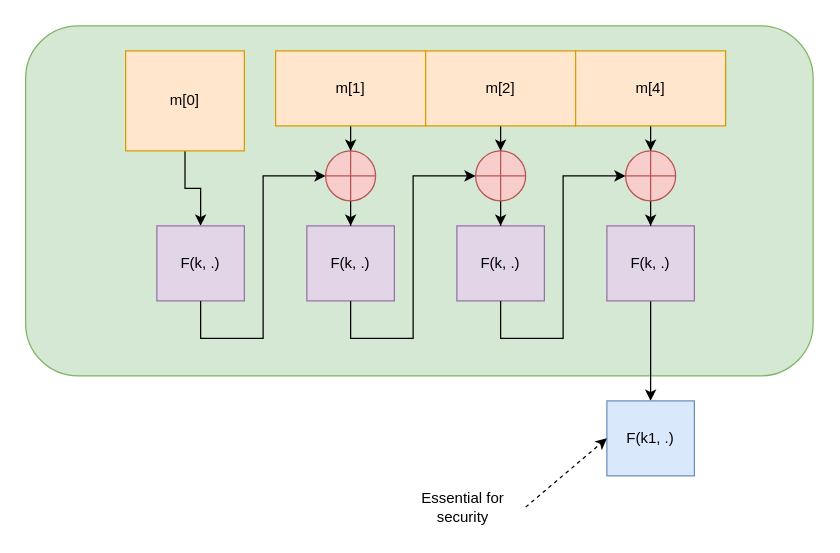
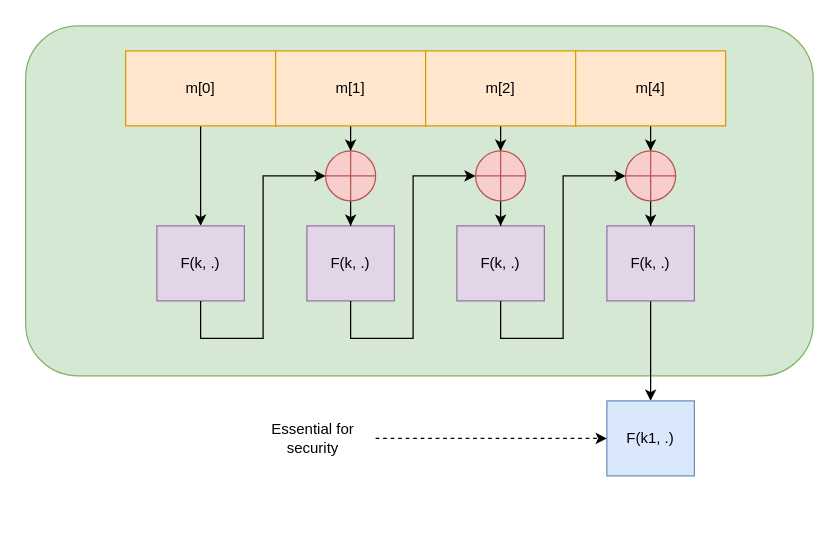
  <mxCell id="0" />
  <mxCell id="1" parent="0" />
  <mxCell id="2" value="" style="rounded=1;whiteSpace=wrap;html=1;fillColor=#d5e8d4;strokeColor=#82b366;" vertex="1" parent="1"><mxGeometry x="20" y="20" width="630" height="280" as="geometry" /></mxCell>
  <mxCell id="3" value="" style="edgeStyle=orthogonalEdgeStyle;rounded=0;orthogonalLoop=1;jettySize=auto;html=1;" edge="1" parent="1" source="4" target="11"><mxGeometry relative="1" as="geometry" /></mxCell>
- <mxCell id="4" value="m[0]" style="rounded=0;whiteSpace=wrap;html=1;fillColor=#ffe6cc;strokeColor=#d79b00;" vertex="1" parent="1"><mxGeometry x="100" y="40" width="95" height="80" as="geometry" /></mxCell>
+ <mxCell id="4" value="m[0]" style="rounded=0;whiteSpace=wrap;html=1;fillColor=#ffe6cc;strokeColor=#d79b00;" vertex="1" parent="1"><mxGeometry x="100" y="40" width="120" height="60" as="geometry" /></mxCell>
  <mxCell id="5" value="" style="edgeStyle=orthogonalEdgeStyle;rounded=0;orthogonalLoop=1;jettySize=auto;html=1;" edge="1" parent="1" source="6" target="17"><mxGeometry relative="1" as="geometry" /></mxCell>
  <mxCell id="6" value="m[1]" style="rounded=0;whiteSpace=wrap;html=1;fillColor=#ffe6cc;strokeColor=#d79b00;" vertex="1" parent="1"><mxGeometry x="220" y="40" width="120" height="60" as="geometry" /></mxCell>
  <mxCell id="7" value="" style="edgeStyle=orthogonalEdgeStyle;rounded=0;orthogonalLoop=1;jettySize=auto;html=1;" edge="1" parent="1" source="8" target="19"><mxGeometry relative="1" as="geometry" /></mxCell>
  <mxCell id="8" value="m[2]" style="rounded=0;whiteSpace=wrap;html=1;fillColor=#ffe6cc;strokeColor=#d79b00;" vertex="1" parent="1"><mxGeometry x="340" y="40" width="120" height="60" as="geometry" /></mxCell>
  <mxCell id="9" value="" style="edgeStyle=orthogonalEdgeStyle;rounded=0;orthogonalLoop=1;jettySize=auto;html=1;" edge="1" parent="1" source="10" target="21"><mxGeometry relative="1" as="geometry" /></mxCell>
  <mxCell id="10" value="m[4]" style="rounded=0;whiteSpace=wrap;html=1;fillColor=#ffe6cc;strokeColor=#d79b00;" vertex="1" parent="1"><mxGeometry x="460" y="40" width="120" height="60" as="geometry" /></mxCell>
  <mxCell id="11" value="F(k, .)" style="rounded=0;whiteSpace=wrap;html=1;fillColor=#e1d5e7;strokeColor=#9673a6;" vertex="1" parent="1"><mxGeometry x="125" y="180" width="70" height="60" as="geometry" /></mxCell>
  <mxCell id="12" value="F(k, .)" style="rounded=0;whiteSpace=wrap;html=1;fillColor=#e1d5e7;strokeColor=#9673a6;" vertex="1" parent="1"><mxGeometry x="245" y="180" width="70" height="60" as="geometry" /></mxCell>
  <mxCell id="13" value="F(k, .)" style="rounded=0;whiteSpace=wrap;html=1;fillColor=#e1d5e7;strokeColor=#9673a6;" vertex="1" parent="1"><mxGeometry x="365" y="180" width="70" height="60" as="geometry" /></mxCell>
  <mxCell id="14" value="" style="edgeStyle=orthogonalEdgeStyle;rounded=0;orthogonalLoop=1;jettySize=auto;html=1;" edge="1" parent="1" source="15" target="25"><mxGeometry relative="1" as="geometry" /></mxCell>
  <mxCell id="15" value="F(k, .)" style="rounded=0;whiteSpace=wrap;html=1;fillColor=#e1d5e7;strokeColor=#9673a6;" vertex="1" parent="1"><mxGeometry x="485" y="180" width="70" height="60" as="geometry" /></mxCell>
  <mxCell id="16" value="" style="edgeStyle=orthogonalEdgeStyle;rounded=0;orthogonalLoop=1;jettySize=auto;html=1;" edge="1" parent="1" source="17" target="12"><mxGeometry relative="1" as="geometry" /></mxCell>
  <mxCell id="17" value="" style="shape=orEllipse;perimeter=ellipsePerimeter;whiteSpace=wrap;html=1;backgroundOutline=1;fillColor=#f8cecc;strokeColor=#b85450;" vertex="1" parent="1"><mxGeometry x="260" y="120" width="40" height="40" as="geometry" /></mxCell>
  <mxCell id="18" value="" style="edgeStyle=orthogonalEdgeStyle;rounded=0;orthogonalLoop=1;jettySize=auto;html=1;" edge="1" parent="1" source="19" target="13"><mxGeometry relative="1" as="geometry" /></mxCell>
  <mxCell id="19" value="" style="shape=orEllipse;perimeter=ellipsePerimeter;whiteSpace=wrap;html=1;backgroundOutline=1;fillColor=#f8cecc;strokeColor=#b85450;" vertex="1" parent="1"><mxGeometry x="380" y="120" width="40" height="40" as="geometry" /></mxCell>
  <mxCell id="20" value="" style="edgeStyle=orthogonalEdgeStyle;rounded=0;orthogonalLoop=1;jettySize=auto;html=1;" edge="1" parent="1" source="21" target="15"><mxGeometry relative="1" as="geometry" /></mxCell>
  <mxCell id="21" value="" style="shape=orEllipse;perimeter=ellipsePerimeter;whiteSpace=wrap;html=1;backgroundOutline=1;fillColor=#f8cecc;strokeColor=#b85450;" vertex="1" parent="1"><mxGeometry x="500" y="120" width="40" height="40" as="geometry" /></mxCell>
  <mxCell id="22" value="" style="endArrow=classic;html=1;rounded=0;exitX=0.5;exitY=1;exitDx=0;exitDy=0;entryX=0;entryY=0.5;entryDx=0;entryDy=0;" edge="1" parent="1" source="11" target="17"><mxGeometry width="50" height="50" relative="1" as="geometry"><mxPoint x="300" y="210" as="sourcePoint" /><mxPoint x="350" y="160" as="targetPoint" /><Array as="points"><mxPoint x="160" y="270" /><mxPoint x="210" y="270" /><mxPoint x="210" y="140" /></Array></mxGeometry></mxCell>
  <mxCell id="23" value="" style="endArrow=classic;html=1;rounded=0;exitX=0.5;exitY=1;exitDx=0;exitDy=0;entryX=0;entryY=0.5;entryDx=0;entryDy=0;" edge="1" parent="1" source="12" target="19"><mxGeometry width="50" height="50" relative="1" as="geometry"><mxPoint x="300" y="210" as="sourcePoint" /><mxPoint x="350" y="160" as="targetPoint" /><Array as="points"><mxPoint x="280" y="270" /><mxPoint x="330" y="270" /><mxPoint x="330" y="140" /></Array></mxGeometry></mxCell>
  <mxCell id="24" value="" style="endArrow=classic;html=1;rounded=0;entryX=0;entryY=0.5;entryDx=0;entryDy=0;exitX=0.5;exitY=1;exitDx=0;exitDy=0;" edge="1" parent="1" source="13" target="21"><mxGeometry width="50" height="50" relative="1" as="geometry"><mxPoint x="300" y="210" as="sourcePoint" /><mxPoint x="350" y="160" as="targetPoint" /><Array as="points"><mxPoint x="400" y="270" /><mxPoint x="450" y="270" /><mxPoint x="450" y="140" /></Array></mxGeometry></mxCell>
  <mxCell id="25" value="F(k1, .)" style="rounded=0;whiteSpace=wrap;html=1;fillColor=#dae8fc;strokeColor=#6c8ebf;" vertex="1" parent="1"><mxGeometry x="485" y="320" width="70" height="60" as="geometry" /></mxCell>
- <mxCell id="26" value="Essential for security" style="text;html=1;align=center;verticalAlign=middle;whiteSpace=wrap;rounded=0;" vertex="1" parent="1"><mxGeometry x="320" y="390" width="100" height="30" as="geometry" /></mxCell>
+ <mxCell id="26" value="Essential for security" style="text;html=1;align=center;verticalAlign=middle;whiteSpace=wrap;rounded=0;" vertex="1" parent="1"><mxGeometry x="200" y="335" width="100" height="30" as="geometry" /></mxCell>
  <mxCell id="27" value="" style="endArrow=classic;html=1;rounded=0;entryX=0;entryY=0.5;entryDx=0;entryDy=0;exitX=1;exitY=0.5;exitDx=0;exitDy=0;dashed=1;" edge="1" parent="1" source="26" target="25"><mxGeometry width="50" height="50" relative="1" as="geometry"><mxPoint x="330" y="230" as="sourcePoint" /><mxPoint x="380" y="180" as="targetPoint" /></mxGeometry></mxCell>
